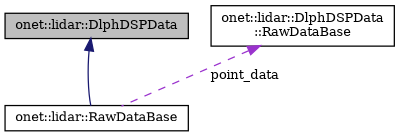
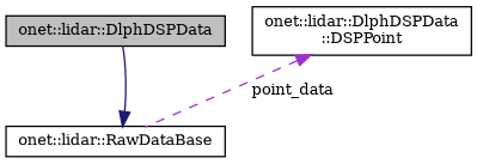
  digraph {
    fontname="DejaVu Serif"
    node [color=black fillcolor=white fontname="DejaVu Serif" fontsize=10 shape=record style=filled]
    edge [dir=back fontname="DejaVu Serif" fontsize=10 labelfontname=Helvetica labelfontsize=10]
    n1 [fillcolor=grey75 fontcolor=black height=0.2 label="onet::lidar::DlphDSPData" width=0.4]
    n2 [height=0.2 label="onet::lidar::RawDataBase" width=0.4]
-   n3 [height=0.2 label="onet::lidar::DlphDSPData\l::RawDataBase" width=0.4]
-   n1 -> n2 [color=midnightblue style=solid]
+   n3 [height=0.2 label="onet::lidar::DlphDSPData\l::DSPPoint" width=0.4]
+   n2 -> n1 [color=midnightblue style=solid]
    n3 -> n2 [color=darkorchid3 label=" point_data" style=dashed]
  }
